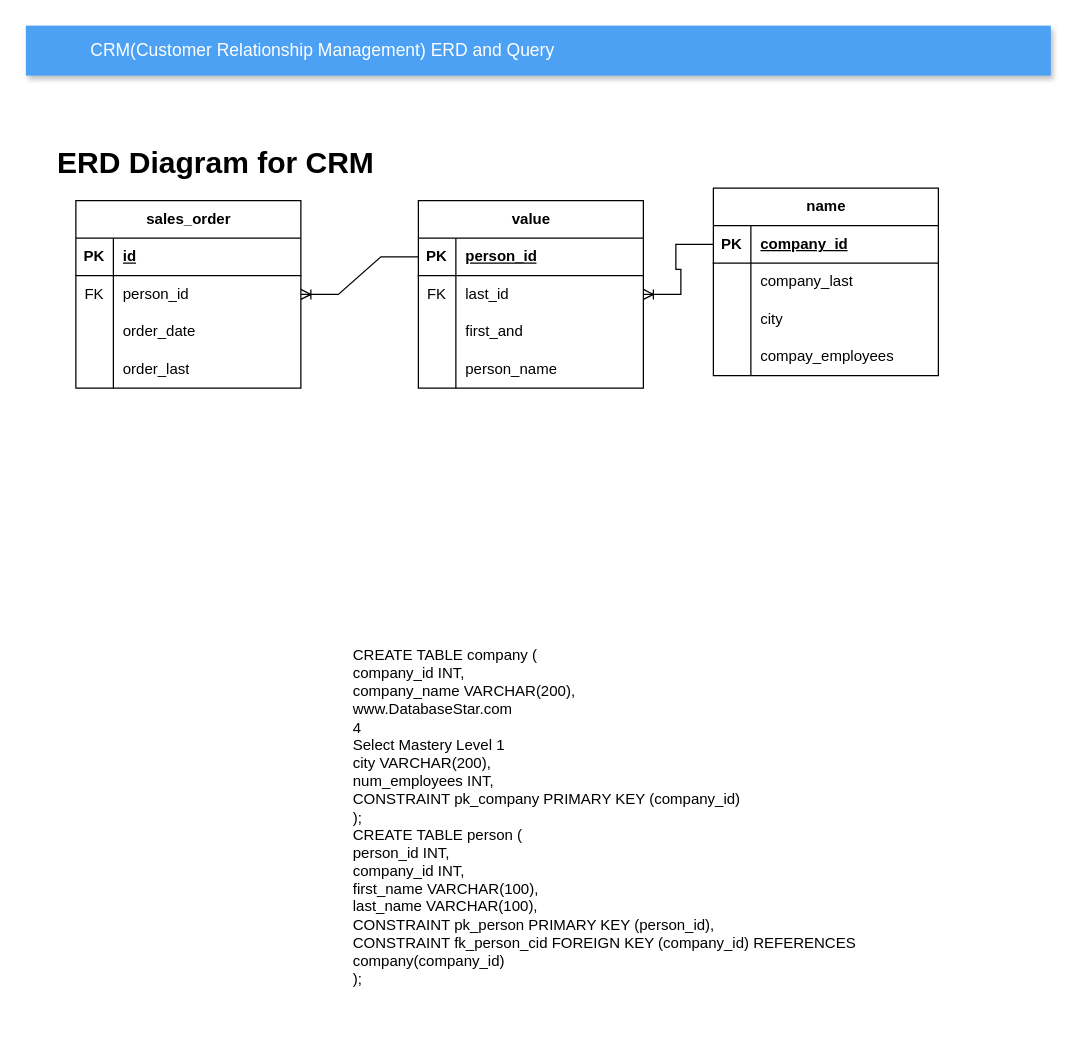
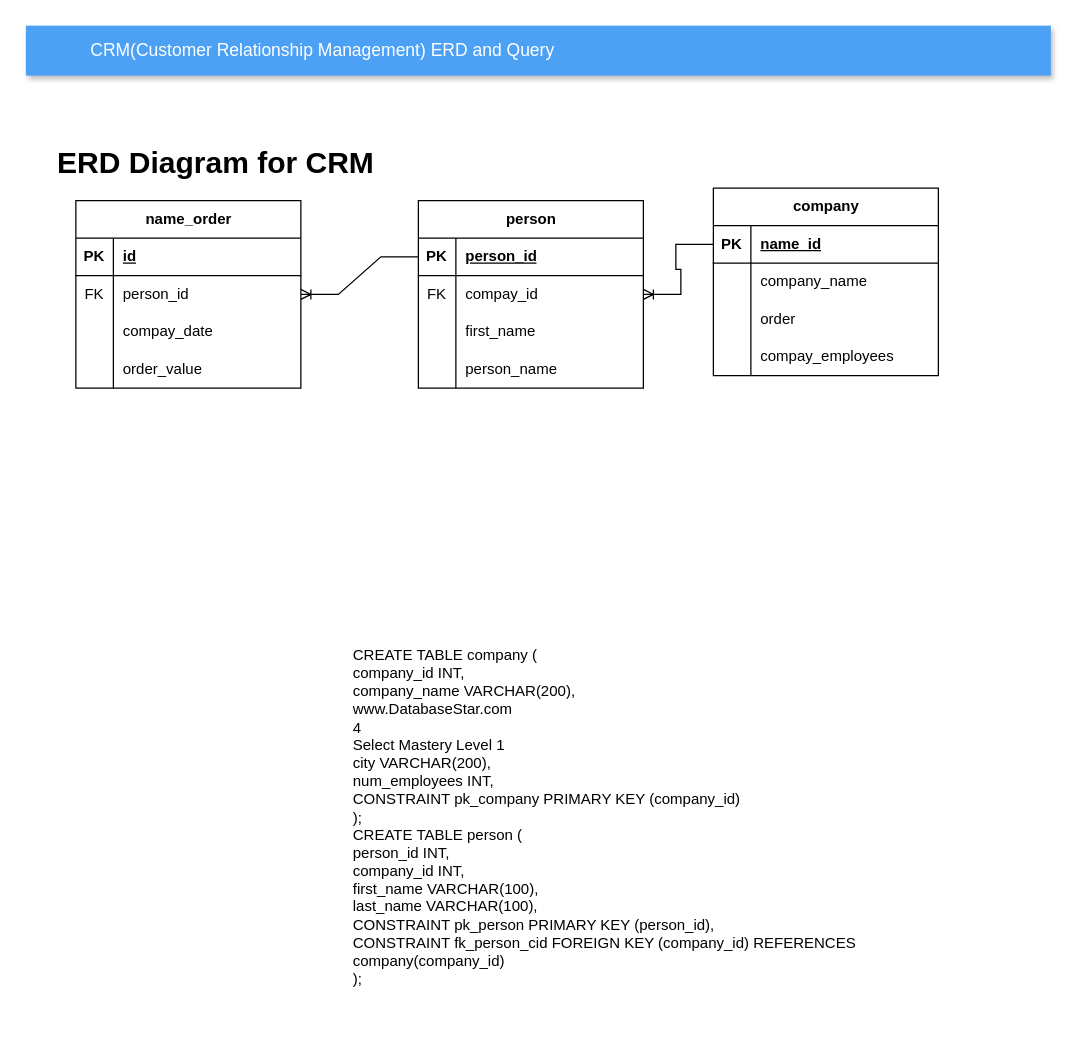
  <mxCell id="0" />
  <mxCell id="1" parent="0" />
- <mxCell id="2" value="sales_order" style="shape=table;startSize=30;container=1;collapsible=1;childLayout=tableLayout;fixedRows=1;rowLines=0;fontStyle=1;align=center;resizeLast=1;html=1;" vertex="1" parent="1"><mxGeometry x="60" y="160" width="180" height="150" as="geometry" /></mxCell>
+ <mxCell id="2" value="name_order" style="shape=table;startSize=30;container=1;collapsible=1;childLayout=tableLayout;fixedRows=1;rowLines=0;fontStyle=1;align=center;resizeLast=1;html=1;" vertex="1" parent="1"><mxGeometry x="60" y="160" width="180" height="150" as="geometry" /></mxCell>
  <mxCell id="3" value="" style="shape=tableRow;horizontal=0;startSize=0;swimlaneHead=0;swimlaneBody=0;fillColor=none;collapsible=0;dropTarget=0;points=[[0,0.5],[1,0.5]];portConstraint=eastwest;top=0;left=0;right=0;bottom=1;" vertex="1" parent="2"><mxGeometry y="30" width="180" height="30" as="geometry" /></mxCell>
  <mxCell id="4" value="PK" style="shape=partialRectangle;connectable=0;fillColor=none;top=0;left=0;bottom=0;right=0;fontStyle=1;overflow=hidden;whiteSpace=wrap;html=1;" vertex="1" parent="3"><mxGeometry width="30" height="30" as="geometry"><mxRectangle width="30" height="30" as="alternateBounds" /></mxGeometry></mxCell>
  <mxCell id="5" value="id" style="shape=partialRectangle;connectable=0;fillColor=none;top=0;left=0;bottom=0;right=0;align=left;spacingLeft=6;fontStyle=5;overflow=hidden;whiteSpace=wrap;html=1;" vertex="1" parent="3"><mxGeometry x="30" width="150" height="30" as="geometry"><mxRectangle width="150" height="30" as="alternateBounds" /></mxGeometry></mxCell>
  <mxCell id="6" value="" style="shape=tableRow;horizontal=0;startSize=0;swimlaneHead=0;swimlaneBody=0;fillColor=none;collapsible=0;dropTarget=0;points=[[0,0.5],[1,0.5]];portConstraint=eastwest;top=0;left=0;right=0;bottom=0;" vertex="1" parent="2"><mxGeometry y="60" width="180" height="30" as="geometry" /></mxCell>
  <mxCell id="7" value="FK" style="shape=partialRectangle;connectable=0;fillColor=none;top=0;left=0;bottom=0;right=0;editable=1;overflow=hidden;whiteSpace=wrap;html=1;" vertex="1" parent="6"><mxGeometry width="30" height="30" as="geometry"><mxRectangle width="30" height="30" as="alternateBounds" /></mxGeometry></mxCell>
  <mxCell id="8" value="person_id" style="shape=partialRectangle;connectable=0;fillColor=none;top=0;left=0;bottom=0;right=0;align=left;spacingLeft=6;overflow=hidden;whiteSpace=wrap;html=1;" vertex="1" parent="6"><mxGeometry x="30" width="150" height="30" as="geometry"><mxRectangle width="150" height="30" as="alternateBounds" /></mxGeometry></mxCell>
  <mxCell id="9" value="" style="shape=tableRow;horizontal=0;startSize=0;swimlaneHead=0;swimlaneBody=0;fillColor=none;collapsible=0;dropTarget=0;points=[[0,0.5],[1,0.5]];portConstraint=eastwest;top=0;left=0;right=0;bottom=0;" vertex="1" parent="2"><mxGeometry y="90" width="180" height="30" as="geometry" /></mxCell>
  <mxCell id="10" value="" style="shape=partialRectangle;connectable=0;fillColor=none;top=0;left=0;bottom=0;right=0;editable=1;overflow=hidden;whiteSpace=wrap;html=1;" vertex="1" parent="9"><mxGeometry width="30" height="30" as="geometry"><mxRectangle width="30" height="30" as="alternateBounds" /></mxGeometry></mxCell>
- <mxCell id="11" value="order_date" style="shape=partialRectangle;connectable=0;fillColor=none;top=0;left=0;bottom=0;right=0;align=left;spacingLeft=6;overflow=hidden;whiteSpace=wrap;html=1;" vertex="1" parent="9"><mxGeometry x="30" width="150" height="30" as="geometry"><mxRectangle width="150" height="30" as="alternateBounds" /></mxGeometry></mxCell>
+ <mxCell id="11" value="compay_date" style="shape=partialRectangle;connectable=0;fillColor=none;top=0;left=0;bottom=0;right=0;align=left;spacingLeft=6;overflow=hidden;whiteSpace=wrap;html=1;" vertex="1" parent="9"><mxGeometry x="30" width="150" height="30" as="geometry"><mxRectangle width="150" height="30" as="alternateBounds" /></mxGeometry></mxCell>
  <mxCell id="12" value="" style="shape=tableRow;horizontal=0;startSize=0;swimlaneHead=0;swimlaneBody=0;fillColor=none;collapsible=0;dropTarget=0;points=[[0,0.5],[1,0.5]];portConstraint=eastwest;top=0;left=0;right=0;bottom=0;" vertex="1" parent="2"><mxGeometry y="120" width="180" height="30" as="geometry" /></mxCell>
  <mxCell id="13" value="" style="shape=partialRectangle;connectable=0;fillColor=none;top=0;left=0;bottom=0;right=0;editable=1;overflow=hidden;whiteSpace=wrap;html=1;" vertex="1" parent="12"><mxGeometry width="30" height="30" as="geometry"><mxRectangle width="30" height="30" as="alternateBounds" /></mxGeometry></mxCell>
- <mxCell id="14" value="order_last" style="shape=partialRectangle;connectable=0;fillColor=none;top=0;left=0;bottom=0;right=0;align=left;spacingLeft=6;overflow=hidden;whiteSpace=wrap;html=1;" vertex="1" parent="12"><mxGeometry x="30" width="150" height="30" as="geometry"><mxRectangle width="150" height="30" as="alternateBounds" /></mxGeometry></mxCell>
+ <mxCell id="14" value="order_value" style="shape=partialRectangle;connectable=0;fillColor=none;top=0;left=0;bottom=0;right=0;align=left;spacingLeft=6;overflow=hidden;whiteSpace=wrap;html=1;" vertex="1" parent="12"><mxGeometry x="30" width="150" height="30" as="geometry"><mxRectangle width="150" height="30" as="alternateBounds" /></mxGeometry></mxCell>
  <mxCell id="15" value="CRM(Customer Relationship Management) ERD and Query" style="fillColor=#4DA1F5;strokeColor=none;shadow=1;gradientColor=none;fontSize=14;align=left;spacingLeft=50;fontColor=#ffffff;whiteSpace=wrap;html=1;" vertex="1" parent="1"><mxGeometry width="820" height="40" as="geometry" x="20" y="20" /></mxCell>
- <mxCell id="16" value="value" style="shape=table;startSize=30;container=1;collapsible=1;childLayout=tableLayout;fixedRows=1;rowLines=0;fontStyle=1;align=center;resizeLast=1;html=1;" vertex="1" parent="1"><mxGeometry x="334" y="160" width="180" height="150" as="geometry" /></mxCell>
+ <mxCell id="16" value="person" style="shape=table;startSize=30;container=1;collapsible=1;childLayout=tableLayout;fixedRows=1;rowLines=0;fontStyle=1;align=center;resizeLast=1;html=1;" vertex="1" parent="1"><mxGeometry x="334" y="160" width="180" height="150" as="geometry" /></mxCell>
  <mxCell id="17" value="" style="shape=tableRow;horizontal=0;startSize=0;swimlaneHead=0;swimlaneBody=0;fillColor=none;collapsible=0;dropTarget=0;points=[[0,0.5],[1,0.5]];portConstraint=eastwest;top=0;left=0;right=0;bottom=1;" vertex="1" parent="16"><mxGeometry y="30" width="180" height="30" as="geometry" /></mxCell>
  <mxCell id="18" value="PK" style="shape=partialRectangle;connectable=0;fillColor=none;top=0;left=0;bottom=0;right=0;fontStyle=1;overflow=hidden;whiteSpace=wrap;html=1;" vertex="1" parent="17"><mxGeometry width="30" height="30" as="geometry"><mxRectangle width="30" height="30" as="alternateBounds" /></mxGeometry></mxCell>
  <mxCell id="19" value="person_id" style="shape=partialRectangle;connectable=0;fillColor=none;top=0;left=0;bottom=0;right=0;align=left;spacingLeft=6;fontStyle=5;overflow=hidden;whiteSpace=wrap;html=1;" vertex="1" parent="17"><mxGeometry x="30" width="150" height="30" as="geometry"><mxRectangle width="150" height="30" as="alternateBounds" /></mxGeometry></mxCell>
  <mxCell id="20" value="" style="shape=tableRow;horizontal=0;startSize=0;swimlaneHead=0;swimlaneBody=0;fillColor=none;collapsible=0;dropTarget=0;points=[[0,0.5],[1,0.5]];portConstraint=eastwest;top=0;left=0;right=0;bottom=0;" vertex="1" parent="16"><mxGeometry y="60" width="180" height="30" as="geometry" /></mxCell>
  <mxCell id="21" value="FK" style="shape=partialRectangle;connectable=0;fillColor=none;top=0;left=0;bottom=0;right=0;editable=1;overflow=hidden;whiteSpace=wrap;html=1;" vertex="1" parent="20"><mxGeometry width="30" height="30" as="geometry"><mxRectangle width="30" height="30" as="alternateBounds" /></mxGeometry></mxCell>
- <mxCell id="22" value="last_id" style="shape=partialRectangle;connectable=0;fillColor=none;top=0;left=0;bottom=0;right=0;align=left;spacingLeft=6;overflow=hidden;whiteSpace=wrap;html=1;" vertex="1" parent="20"><mxGeometry x="30" width="150" height="30" as="geometry"><mxRectangle width="150" height="30" as="alternateBounds" /></mxGeometry></mxCell>
+ <mxCell id="22" value="compay_id" style="shape=partialRectangle;connectable=0;fillColor=none;top=0;left=0;bottom=0;right=0;align=left;spacingLeft=6;overflow=hidden;whiteSpace=wrap;html=1;" vertex="1" parent="20"><mxGeometry x="30" width="150" height="30" as="geometry"><mxRectangle width="150" height="30" as="alternateBounds" /></mxGeometry></mxCell>
  <mxCell id="23" value="" style="shape=tableRow;horizontal=0;startSize=0;swimlaneHead=0;swimlaneBody=0;fillColor=none;collapsible=0;dropTarget=0;points=[[0,0.5],[1,0.5]];portConstraint=eastwest;top=0;left=0;right=0;bottom=0;" vertex="1" parent="16"><mxGeometry y="90" width="180" height="30" as="geometry" /></mxCell>
  <mxCell id="24" value="" style="shape=partialRectangle;connectable=0;fillColor=none;top=0;left=0;bottom=0;right=0;editable=1;overflow=hidden;whiteSpace=wrap;html=1;" vertex="1" parent="23"><mxGeometry width="30" height="30" as="geometry"><mxRectangle width="30" height="30" as="alternateBounds" /></mxGeometry></mxCell>
- <mxCell id="25" value="first_and" style="shape=partialRectangle;connectable=0;fillColor=none;top=0;left=0;bottom=0;right=0;align=left;spacingLeft=6;overflow=hidden;whiteSpace=wrap;html=1;" vertex="1" parent="23"><mxGeometry x="30" width="150" height="30" as="geometry"><mxRectangle width="150" height="30" as="alternateBounds" /></mxGeometry></mxCell>
+ <mxCell id="25" value="first_name" style="shape=partialRectangle;connectable=0;fillColor=none;top=0;left=0;bottom=0;right=0;align=left;spacingLeft=6;overflow=hidden;whiteSpace=wrap;html=1;" vertex="1" parent="23"><mxGeometry x="30" width="150" height="30" as="geometry"><mxRectangle width="150" height="30" as="alternateBounds" /></mxGeometry></mxCell>
  <mxCell id="26" value="" style="shape=tableRow;horizontal=0;startSize=0;swimlaneHead=0;swimlaneBody=0;fillColor=none;collapsible=0;dropTarget=0;points=[[0,0.5],[1,0.5]];portConstraint=eastwest;top=0;left=0;right=0;bottom=0;" vertex="1" parent="16"><mxGeometry y="120" width="180" height="30" as="geometry" /></mxCell>
  <mxCell id="27" value="" style="shape=partialRectangle;connectable=0;fillColor=none;top=0;left=0;bottom=0;right=0;editable=1;overflow=hidden;whiteSpace=wrap;html=1;" vertex="1" parent="26"><mxGeometry width="30" height="30" as="geometry"><mxRectangle width="30" height="30" as="alternateBounds" /></mxGeometry></mxCell>
  <mxCell id="28" value="person_name" style="shape=partialRectangle;connectable=0;fillColor=none;top=0;left=0;bottom=0;right=0;align=left;spacingLeft=6;overflow=hidden;whiteSpace=wrap;html=1;" vertex="1" parent="26"><mxGeometry x="30" width="150" height="30" as="geometry"><mxRectangle width="150" height="30" as="alternateBounds" /></mxGeometry></mxCell>
- <mxCell id="29" value="name" style="shape=table;startSize=30;container=1;collapsible=1;childLayout=tableLayout;fixedRows=1;rowLines=0;fontStyle=1;align=center;resizeLast=1;html=1;" vertex="1" parent="1"><mxGeometry x="570" y="150" width="180" height="150" as="geometry" /></mxCell>
+ <mxCell id="29" value="company" style="shape=table;startSize=30;container=1;collapsible=1;childLayout=tableLayout;fixedRows=1;rowLines=0;fontStyle=1;align=center;resizeLast=1;html=1;" vertex="1" parent="1"><mxGeometry x="570" y="150" width="180" height="150" as="geometry" /></mxCell>
  <mxCell id="30" value="" style="shape=tableRow;horizontal=0;startSize=0;swimlaneHead=0;swimlaneBody=0;fillColor=none;collapsible=0;dropTarget=0;points=[[0,0.5],[1,0.5]];portConstraint=eastwest;top=0;left=0;right=0;bottom=1;" vertex="1" parent="29"><mxGeometry y="30" width="180" height="30" as="geometry" /></mxCell>
  <mxCell id="31" value="PK" style="shape=partialRectangle;connectable=0;fillColor=none;top=0;left=0;bottom=0;right=0;fontStyle=1;overflow=hidden;whiteSpace=wrap;html=1;" vertex="1" parent="30"><mxGeometry width="30" height="30" as="geometry"><mxRectangle width="30" height="30" as="alternateBounds" /></mxGeometry></mxCell>
- <mxCell id="32" value="company_id" style="shape=partialRectangle;connectable=0;fillColor=none;top=0;left=0;bottom=0;right=0;align=left;spacingLeft=6;fontStyle=5;overflow=hidden;whiteSpace=wrap;html=1;" vertex="1" parent="30"><mxGeometry x="30" width="150" height="30" as="geometry"><mxRectangle width="150" height="30" as="alternateBounds" /></mxGeometry></mxCell>
+ <mxCell id="32" value="name_id" style="shape=partialRectangle;connectable=0;fillColor=none;top=0;left=0;bottom=0;right=0;align=left;spacingLeft=6;fontStyle=5;overflow=hidden;whiteSpace=wrap;html=1;" vertex="1" parent="30"><mxGeometry x="30" width="150" height="30" as="geometry"><mxRectangle width="150" height="30" as="alternateBounds" /></mxGeometry></mxCell>
  <mxCell id="33" value="" style="shape=tableRow;horizontal=0;startSize=0;swimlaneHead=0;swimlaneBody=0;fillColor=none;collapsible=0;dropTarget=0;points=[[0,0.5],[1,0.5]];portConstraint=eastwest;top=0;left=0;right=0;bottom=0;" vertex="1" parent="29"><mxGeometry y="60" width="180" height="30" as="geometry" /></mxCell>
  <mxCell id="34" value="" style="shape=partialRectangle;connectable=0;fillColor=none;top=0;left=0;bottom=0;right=0;editable=1;overflow=hidden;whiteSpace=wrap;html=1;" vertex="1" parent="33"><mxGeometry width="30" height="30" as="geometry"><mxRectangle width="30" height="30" as="alternateBounds" /></mxGeometry></mxCell>
- <mxCell id="35" value="company_last" style="shape=partialRectangle;connectable=0;fillColor=none;top=0;left=0;bottom=0;right=0;align=left;spacingLeft=6;overflow=hidden;whiteSpace=wrap;html=1;" vertex="1" parent="33"><mxGeometry x="30" width="150" height="30" as="geometry"><mxRectangle width="150" height="30" as="alternateBounds" /></mxGeometry></mxCell>
+ <mxCell id="35" value="company_name" style="shape=partialRectangle;connectable=0;fillColor=none;top=0;left=0;bottom=0;right=0;align=left;spacingLeft=6;overflow=hidden;whiteSpace=wrap;html=1;" vertex="1" parent="33"><mxGeometry x="30" width="150" height="30" as="geometry"><mxRectangle width="150" height="30" as="alternateBounds" /></mxGeometry></mxCell>
  <mxCell id="36" value="" style="shape=tableRow;horizontal=0;startSize=0;swimlaneHead=0;swimlaneBody=0;fillColor=none;collapsible=0;dropTarget=0;points=[[0,0.5],[1,0.5]];portConstraint=eastwest;top=0;left=0;right=0;bottom=0;" vertex="1" parent="29"><mxGeometry y="90" width="180" height="30" as="geometry" /></mxCell>
  <mxCell id="37" value="" style="shape=partialRectangle;connectable=0;fillColor=none;top=0;left=0;bottom=0;right=0;editable=1;overflow=hidden;whiteSpace=wrap;html=1;" vertex="1" parent="36"><mxGeometry width="30" height="30" as="geometry"><mxRectangle width="30" height="30" as="alternateBounds" /></mxGeometry></mxCell>
- <mxCell id="38" value="city" style="shape=partialRectangle;connectable=0;fillColor=none;top=0;left=0;bottom=0;right=0;align=left;spacingLeft=6;overflow=hidden;whiteSpace=wrap;html=1;" vertex="1" parent="36"><mxGeometry x="30" width="150" height="30" as="geometry"><mxRectangle width="150" height="30" as="alternateBounds" /></mxGeometry></mxCell>
+ <mxCell id="38" value="order" style="shape=partialRectangle;connectable=0;fillColor=none;top=0;left=0;bottom=0;right=0;align=left;spacingLeft=6;overflow=hidden;whiteSpace=wrap;html=1;" vertex="1" parent="36"><mxGeometry x="30" width="150" height="30" as="geometry"><mxRectangle width="150" height="30" as="alternateBounds" /></mxGeometry></mxCell>
  <mxCell id="39" value="" style="shape=tableRow;horizontal=0;startSize=0;swimlaneHead=0;swimlaneBody=0;fillColor=none;collapsible=0;dropTarget=0;points=[[0,0.5],[1,0.5]];portConstraint=eastwest;top=0;left=0;right=0;bottom=0;" vertex="1" parent="29"><mxGeometry y="120" width="180" height="30" as="geometry" /></mxCell>
  <mxCell id="40" value="" style="shape=partialRectangle;connectable=0;fillColor=none;top=0;left=0;bottom=0;right=0;editable=1;overflow=hidden;whiteSpace=wrap;html=1;" vertex="1" parent="39"><mxGeometry width="30" height="30" as="geometry"><mxRectangle width="30" height="30" as="alternateBounds" /></mxGeometry></mxCell>
  <mxCell id="41" value="compay_employees" style="shape=partialRectangle;connectable=0;fillColor=none;top=0;left=0;bottom=0;right=0;align=left;spacingLeft=6;overflow=hidden;whiteSpace=wrap;html=1;" vertex="1" parent="39"><mxGeometry x="30" width="150" height="30" as="geometry"><mxRectangle width="150" height="30" as="alternateBounds" /></mxGeometry></mxCell>
  <mxCell id="42" value="" style="edgeStyle=entityRelationEdgeStyle;fontSize=12;html=1;endArrow=ERoneToMany;rounded=0;exitX=0;exitY=0.5;exitDx=0;exitDy=0;entryX=1;entryY=0.5;entryDx=0;entryDy=0;strokeColor=default;" edge="1" parent="1" source="30" target="20"><mxGeometry width="100" height="100" relative="1" as="geometry"><mxPoint x="530" y="450" as="sourcePoint" /><mxPoint x="630" y="350" as="targetPoint" /><Array as="points"><mxPoint x="560" y="200" /><mxPoint x="570" y="220" /><mxPoint x="560" y="210" /></Array></mxGeometry></mxCell>
  <mxCell id="43" value="" style="edgeStyle=entityRelationEdgeStyle;fontSize=12;html=1;endArrow=ERoneToMany;rounded=0;exitX=0;exitY=0.5;exitDx=0;exitDy=0;strokeColor=default;" edge="1" parent="1" source="17" target="6"><mxGeometry width="100" height="100" relative="1" as="geometry"><mxPoint x="530" y="470" as="sourcePoint" /><mxPoint x="410" y="500" as="targetPoint" /><Array as="points"><mxPoint x="510" y="465" /><mxPoint x="520" y="485" /><mxPoint x="510" y="475" /></Array></mxGeometry></mxCell>
  <mxCell id="44" value="ERD Diagram for CRM&amp;nbsp;" style="text;strokeColor=none;fillColor=none;html=1;fontSize=24;fontStyle=1;verticalAlign=middle;align=center;" vertex="1" parent="1"><mxGeometry x="40" y="110" width="270" height="40" as="geometry" /></mxCell>
  <mxCell id="45" value="CREATE TABLE company (&#10;company_id INT,&#10;company_name VARCHAR(200),&#10;www.DatabaseStar.com&#10;4&#10;Select Mastery Level 1&#10;city VARCHAR(200),&#10;num_employees INT,&#10;CONSTRAINT pk_company PRIMARY KEY (company_id)&#10;);&#10;CREATE TABLE person (&#10;person_id INT,&#10;company_id INT,&#10;first_name VARCHAR(100),&#10;last_name VARCHAR(100),&#10;CONSTRAINT pk_person PRIMARY KEY (person_id),&#10;CONSTRAINT fk_person_cid FOREIGN KEY (company_id) REFERENCES&#10;company(company_id)&#10;);" style="text;whiteSpace=wrap;" vertex="1" parent="1"><mxGeometry x="280" y="510" width="440" height="300" as="geometry" /></mxCell>
